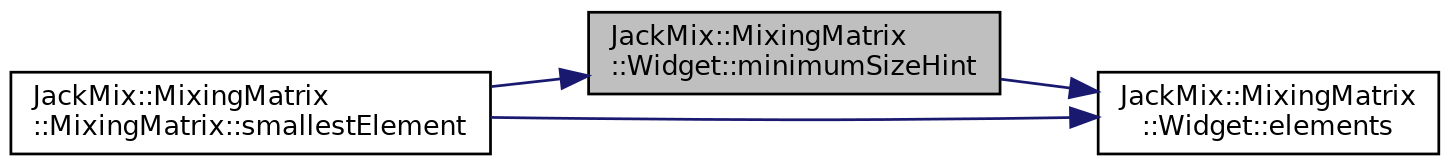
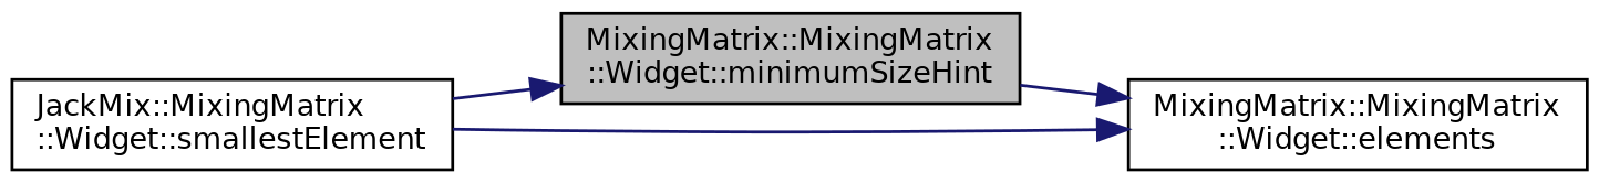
  digraph {
    rankdir=LR
    node [color=black fillcolor=white fontname=Helvetica fontsize=10 shape=record style=filled]
    edge [color=midnightblue fontname=Helvetica fontsize=10 labelfontname=Helvetica labelfontsize=10 style=solid]
-   n1 [fillcolor=grey75 fontcolor=black height=0.2 label="JackMix::MixingMatrix\l::Widget::minimumSizeHint" width=0.4]
-   n2 [height=0.2 label="JackMix::MixingMatrix\l::Widget::elements" width=0.4]
-   n3 [height=0.2 label="JackMix::MixingMatrix\l::MixingMatrix::smallestElement" width=0.4]
+   n1 [fillcolor=grey75 fontcolor=black height=0.2 label="MixingMatrix::MixingMatrix\l::Widget::minimumSizeHint" width=0.4]
+   n2 [height=0.2 label="MixingMatrix::MixingMatrix\l::Widget::elements" width=0.4]
+   n3 [height=0.2 label="JackMix::MixingMatrix\l::Widget::smallestElement" width=0.4]
    n1 -> n2
    n3 -> n1
    n3 -> n2
  }
